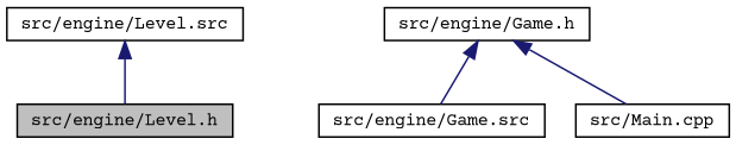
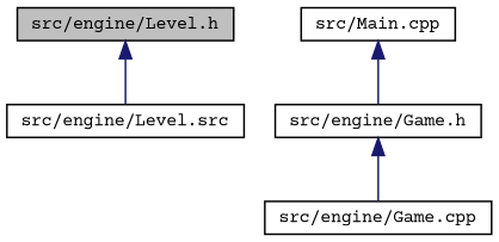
  digraph {
    fontname="Courier Prime"
    node [color=black fillcolor=white fontname="Courier Prime" fontsize=10 shape=record style=filled]
    edge [color=midnightblue dir=back fontname="Courier Prime" fontsize=10 labelfontname=Helvetica labelfontsize=10 style=solid]
    n1 [fillcolor=grey75 fontcolor=black height=0.2 label="src/engine/Level.h" width=0.4]
    n2 [height=0.2 label="src/engine/Level.src" width=0.4]
    n3 [height=0.2 label="src/engine/Game.h" width=0.4]
-   n4 [height=0.2 label="src/engine/Game.src" width=0.4]
+   n4 [height=0.2 label="src/engine/Game.cpp" width=0.4]
    n5 [height=0.2 label="src/Main.cpp" width=0.4]
-   n2 -> n1
+   n1 -> n2
    n3 -> n4
-   n3 -> n5
+   n5 -> n3
  }
